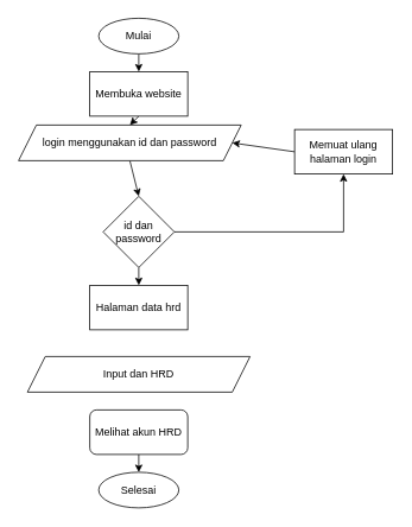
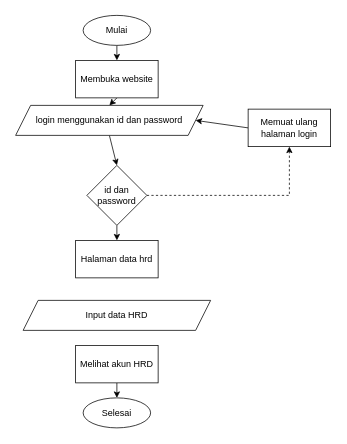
  <mxCell id="0" />
  <mxCell id="1" parent="0" />
  <mxCell id="2" style="edgeStyle=none;rounded=0;orthogonalLoop=1;jettySize=auto;html=1;exitX=0.5;exitY=1;exitDx=0;exitDy=0;entryX=0.5;entryY=0;entryDx=0;entryDy=0;" parent="1" source="3" target="5" edge="1"><mxGeometry relative="1" as="geometry" /></mxCell>
  <mxCell id="3" value="Mulai" style="ellipse;whiteSpace=wrap;html=1;" parent="1" vertex="1"><mxGeometry x="110" y="20" width="90" height="40" as="geometry" /></mxCell>
  <mxCell id="4" style="edgeStyle=none;rounded=0;orthogonalLoop=1;jettySize=auto;html=1;exitX=0.5;exitY=1;exitDx=0;exitDy=0;entryX=0.5;entryY=0;entryDx=0;entryDy=0;" parent="1" source="5" target="7" edge="1"><mxGeometry relative="1" as="geometry" /></mxCell>
  <mxCell id="5" value="Membuka website" style="rounded=0;whiteSpace=wrap;html=1;" parent="1" vertex="1"><mxGeometry x="100" y="80" width="110" height="50" as="geometry" /></mxCell>
  <mxCell id="6" style="edgeStyle=none;rounded=0;orthogonalLoop=1;jettySize=auto;html=1;exitX=0.5;exitY=1;exitDx=0;exitDy=0;entryX=0.5;entryY=0;entryDx=0;entryDy=0;" parent="1" source="7" target="12" edge="1"><mxGeometry relative="1" as="geometry" /></mxCell>
  <mxCell id="7" value="login menggunakan id dan password" style="shape=parallelogram;perimeter=parallelogramPerimeter;whiteSpace=wrap;html=1;fixedSize=1;" parent="1" vertex="1"><mxGeometry x="20" y="140" width="250" height="40" as="geometry" /></mxCell>
  <mxCell id="8" style="edgeStyle=none;rounded=0;orthogonalLoop=1;jettySize=auto;html=1;exitX=0;exitY=0.5;exitDx=0;exitDy=0;entryX=1;entryY=0.5;entryDx=0;entryDy=0;" parent="1" source="9" target="7" edge="1"><mxGeometry relative="1" as="geometry" /></mxCell>
  <mxCell id="9" value="Memuat ulang halaman login" style="rounded=0;whiteSpace=wrap;html=1;" parent="1" vertex="1"><mxGeometry x="330" y="145" width="110" height="50" as="geometry" /></mxCell>
  <mxCell id="10" style="edgeStyle=none;rounded=0;orthogonalLoop=1;jettySize=auto;html=1;exitX=0.5;exitY=1;exitDx=0;exitDy=0;entryX=0.5;entryY=0;entryDx=0;entryDy=0;" parent="1" source="12" target="13" edge="1"><mxGeometry relative="1" as="geometry" /></mxCell>
- <mxCell id="11" style="edgeStyle=orthogonalEdgeStyle;rounded=0;orthogonalLoop=1;jettySize=auto;html=1;exitX=1;exitY=0.5;exitDx=0;exitDy=0;entryX=0.5;entryY=1;entryDx=0;entryDy=0;" parent="1" source="12" target="9" edge="1"><mxGeometry relative="1" as="geometry" /></mxCell>
+ <mxCell id="11" style="edgeStyle=orthogonalEdgeStyle;rounded=0;orthogonalLoop=1;jettySize=auto;html=1;exitX=1;exitY=0.5;exitDx=0;exitDy=0;entryX=0.5;entryY=1;entryDx=0;entryDy=0;dashed=1;" parent="1" source="12" target="9" edge="1"><mxGeometry relative="1" as="geometry" /></mxCell>
  <mxCell id="12" value="id dan password" style="rhombus;whiteSpace=wrap;html=1;" parent="1" vertex="1"><mxGeometry x="115" y="220" width="80" height="80" as="geometry" /></mxCell>
  <mxCell id="13" value="Halaman data hrd" style="rounded=0;whiteSpace=wrap;html=1;" parent="1" vertex="1"><mxGeometry x="100" y="320" width="110" height="50" as="geometry" /></mxCell>
- <mxCell id="14" value="Input dan HRD" style="shape=parallelogram;perimeter=parallelogramPerimeter;whiteSpace=wrap;html=1;fixedSize=1;" parent="1" vertex="1"><mxGeometry x="30" y="400" width="250" height="40" as="geometry" /></mxCell>
+ <mxCell id="14" value="Input data HRD" style="shape=parallelogram;perimeter=parallelogramPerimeter;whiteSpace=wrap;html=1;fixedSize=1;" parent="1" vertex="1"><mxGeometry x="30" y="400" width="250" height="40" as="geometry" /></mxCell>
  <mxCell id="15" style="edgeStyle=none;rounded=0;orthogonalLoop=1;jettySize=auto;html=1;exitX=0.5;exitY=1;exitDx=0;exitDy=0;entryX=0.5;entryY=0;entryDx=0;entryDy=0;" parent="1" source="16" target="17" edge="1"><mxGeometry relative="1" as="geometry" /></mxCell>
- <mxCell id="16" value="Melihat akun HRD" style="whiteSpace=wrap;html=1;rounded=1;" parent="1" vertex="1"><mxGeometry x="100" y="460" width="110" height="50" as="geometry" /></mxCell>
+ <mxCell id="16" value="Melihat akun HRD" style="rounded=0;whiteSpace=wrap;html=1;" parent="1" vertex="1"><mxGeometry x="100" y="460" width="110" height="50" as="geometry" /></mxCell>
  <mxCell id="17" value="Selesai" style="ellipse;whiteSpace=wrap;html=1;" parent="1" vertex="1"><mxGeometry x="110" y="530" width="90" height="40" as="geometry" /></mxCell>
